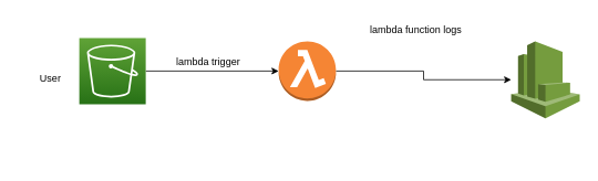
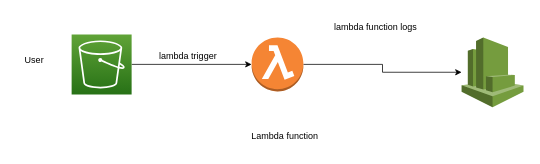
  <mxCell id="0" />
  <mxCell id="1" parent="0" />
  <mxCell id="2" style="edgeStyle=orthogonalEdgeStyle;rounded=0;orthogonalLoop=1;jettySize=auto;html=1;entryX=0;entryY=0.5;entryDx=0;entryDy=0;entryPerimeter=0;" edge="1" parent="1" source="3" target="5"><mxGeometry relative="1" as="geometry" /></mxCell>
  <mxCell id="3" value="" style="sketch=0;points=[[0,0,0],[0.25,0,0],[0.5,0,0],[0.75,0,0],[1,0,0],[0,1,0],[0.25,1,0],[0.5,1,0],[0.75,1,0],[1,1,0],[0,0.25,0],[0,0.5,0],[0,0.75,0],[1,0.25,0],[1,0.5,0],[1,0.75,0]];outlineConnect=0;fontColor=#232F3E;gradientColor=#60A337;gradientDirection=north;fillColor=#277116;strokeColor=#ffffff;dashed=0;verticalLabelPosition=bottom;verticalAlign=top;align=center;html=1;fontSize=12;fontStyle=0;aspect=fixed;shape=mxgraph.aws4.resourceIcon;resIcon=mxgraph.aws4.s3;" vertex="1" parent="1"><mxGeometry x="95" y="45" width="80" height="80" as="geometry" /></mxCell>
  <mxCell id="4" style="edgeStyle=orthogonalEdgeStyle;rounded=0;orthogonalLoop=1;jettySize=auto;html=1;" edge="1" parent="1" source="5" target="6"><mxGeometry relative="1" as="geometry" /></mxCell>
  <mxCell id="5" value="" style="outlineConnect=0;dashed=0;verticalLabelPosition=bottom;verticalAlign=top;align=center;html=1;shape=mxgraph.aws3.lambda_function;fillColor=#F58534;gradientColor=none;" vertex="1" parent="1"><mxGeometry x="335" y="49" width="69" height="72" as="geometry" /></mxCell>
  <mxCell id="6" value="" style="outlineConnect=0;dashed=0;verticalLabelPosition=bottom;verticalAlign=top;align=center;html=1;shape=mxgraph.aws3.cloudwatch;fillColor=#759C3E;gradientColor=none;" vertex="1" parent="1"><mxGeometry x="615" y="49" width="82.5" height="93" as="geometry" /></mxCell>
- <mxCell id="7" value="User" style="text;html=1;align=center;verticalAlign=middle;resizable=0;points=[];autosize=1;strokeColor=none;fillColor=none;" vertex="1" parent="1"><mxGeometry x="35" y="79" width="50" height="30" as="geometry" /></mxCell>
+ <mxCell id="7" value="User" style="text;html=1;align=center;verticalAlign=middle;resizable=0;points=[];autosize=1;strokeColor=none;fillColor=none;" vertex="1" parent="1"><mxGeometry x="20" y="64" width="50" height="30" as="geometry" /></mxCell>
  <mxCell id="8" value="lambda trigger" style="text;html=1;align=center;verticalAlign=middle;resizable=0;points=[];autosize=1;strokeColor=none;fillColor=none;" vertex="1" parent="1"><mxGeometry x="200" y="59" width="100" height="30" as="geometry" /></mxCell>
  <mxCell id="9" value="lambda function logs" style="text;html=1;align=center;verticalAlign=middle;resizable=0;points=[];autosize=1;strokeColor=none;fillColor=none;" vertex="1" parent="1"><mxGeometry x="435" y="20" width="130" height="30" as="geometry" /></mxCell>
+ <mxCell id="10" value="Lambda function" style="text;html=1;align=center;verticalAlign=middle;resizable=0;points=[];autosize=1;strokeColor=none;fillColor=none;" vertex="1" parent="1"><mxGeometry x="324" y="166" width="110" height="30" as="geometry" /></mxCell>
